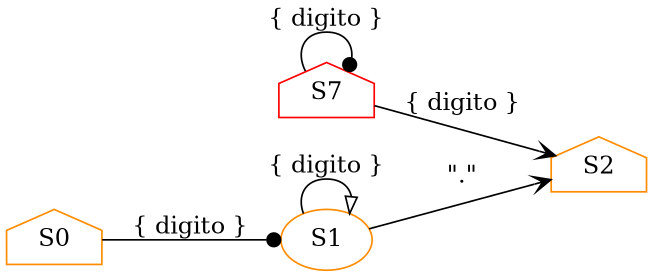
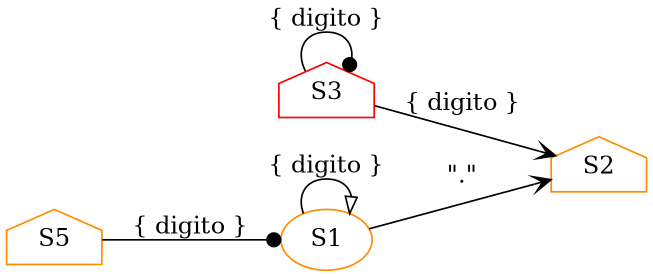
  digraph {
    rankdir=LR
    node [color=darkorange shape=house]
    edge [arrowhead=vee]
    S1 [shape=ellipse]
-   S0
+   S0 [label=S5]
    S2
-   S3 [color=red label=S7]
+   S3 [color=red]
    S1 -> S1 [arrowhead=onormal label="\{ digito \}"]
    S1 -> S2 [label="\".\""]
    S0 -> S1 [arrowhead=dot label="\{ digito \}"]
    S3 -> S2 [label="\{ digito \}"]
    S3 -> S3 [arrowhead=dot label="\{ digito \}"]
  }
